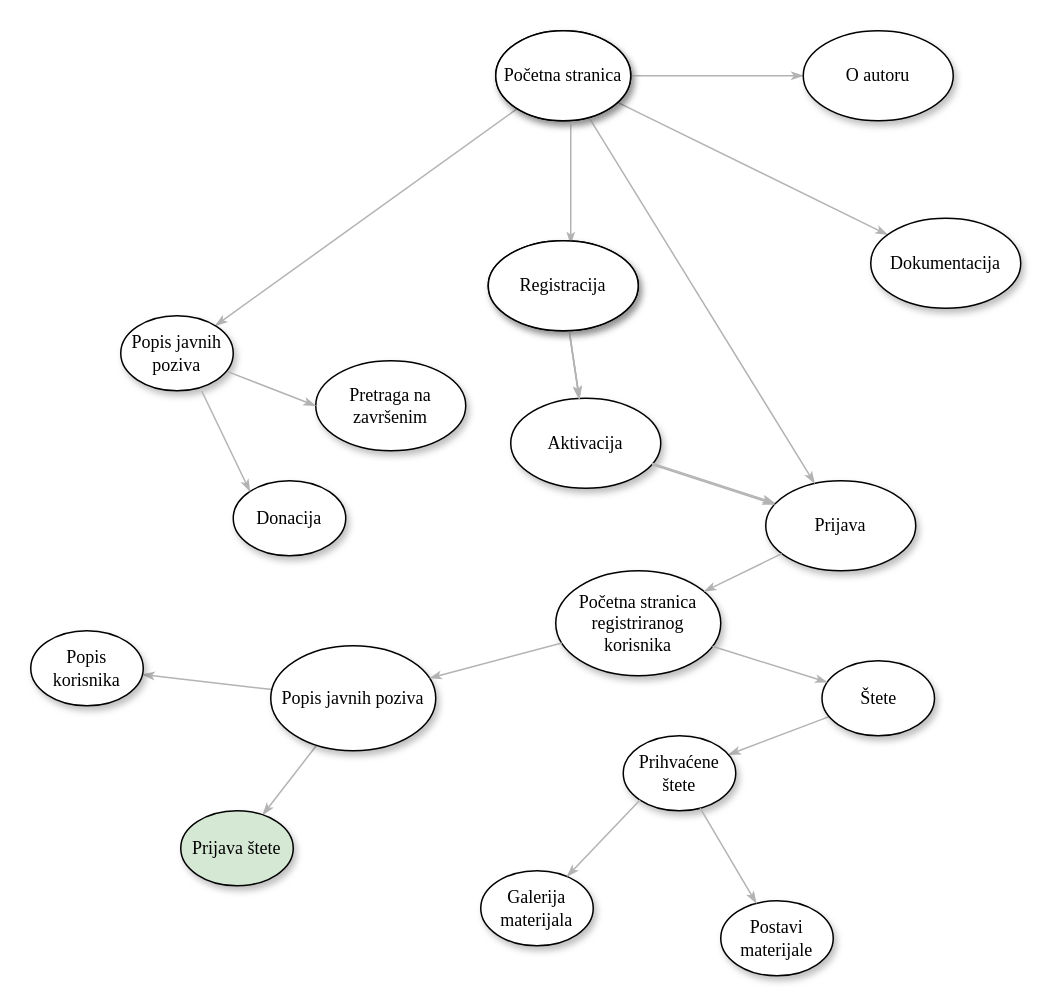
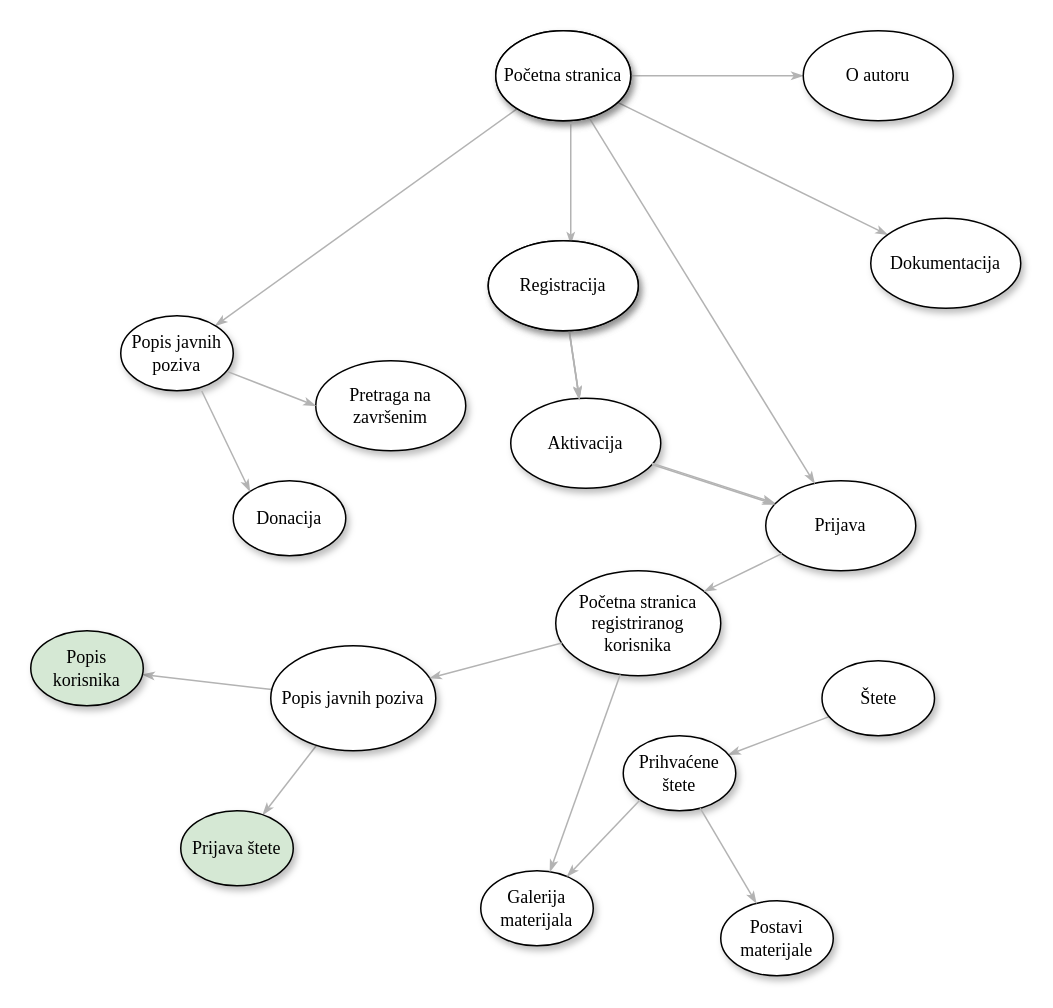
  <mxCell id="0" />
  <mxCell id="1" parent="0" />
  <mxCell id="2" value="" style="edgeStyle=none;rounded=1;html=1;labelBackgroundColor=none;startArrow=none;startFill=0;startSize=5;endArrow=classicThin;endFill=1;endSize=5;jettySize=auto;orthogonalLoop=1;strokeColor=#B3B3B3;strokeWidth=1;fontFamily=Verdana;fontSize=12" parent="1" source="34" target="8" edge="1"><mxGeometry relative="1" as="geometry"><mxPoint x="327.01" y="146.08" as="sourcePoint" /></mxGeometry></mxCell>
  <mxCell id="3" value="" style="edgeStyle=none;rounded=1;html=1;labelBackgroundColor=none;startArrow=none;startFill=0;startSize=5;endArrow=classicThin;endFill=1;endSize=5;jettySize=auto;orthogonalLoop=1;strokeColor=#B3B3B3;strokeWidth=1;fontFamily=Verdana;fontSize=12;" parent="1" source="4" target="5" edge="1"><mxGeometry relative="1" as="geometry"><mxPoint x="380.607" y="259.732" as="sourcePoint" /></mxGeometry></mxCell>
  <mxCell id="4" value="&lt;span&gt;Štete&lt;/span&gt;" style="ellipse;whiteSpace=wrap;html=1;rounded=0;shadow=1;comic=0;labelBackgroundColor=none;strokeWidth=1;fontFamily=Verdana;fontSize=12;align=center;" parent="1" vertex="1"><mxGeometry x="547.5" y="440" width="75" height="50" as="geometry" /></mxCell>
  <mxCell id="5" value="&lt;span&gt;Prihvaćene štete&lt;/span&gt;" style="ellipse;whiteSpace=wrap;html=1;rounded=0;shadow=1;comic=0;labelBackgroundColor=none;strokeWidth=1;fontFamily=Verdana;fontSize=12;align=center;" parent="1" vertex="1"><mxGeometry x="415" y="490" width="75" height="50" as="geometry" /></mxCell>
  <mxCell id="6" value="Postavi materijale" style="ellipse;whiteSpace=wrap;html=1;rounded=0;shadow=1;comic=0;labelBackgroundColor=none;strokeWidth=1;fontFamily=Verdana;fontSize=12;align=center;" parent="1" vertex="1"><mxGeometry x="480" y="600" width="75" height="50" as="geometry" /></mxCell>
  <mxCell id="7" value="" style="edgeStyle=none;rounded=1;html=1;labelBackgroundColor=none;startArrow=none;startFill=0;startSize=5;endArrow=classicThin;endFill=1;endSize=5;jettySize=auto;orthogonalLoop=1;strokeColor=#B3B3B3;strokeWidth=1;fontFamily=Verdana;fontSize=12" parent="1" source="39" target="11" edge="1"><mxGeometry relative="1" as="geometry"><mxPoint x="117.5" y="340" as="targetPoint" /></mxGeometry></mxCell>
  <mxCell id="8" value="Popis javnih poziva" style="ellipse;whiteSpace=wrap;html=1;rounded=0;shadow=1;comic=0;labelBackgroundColor=none;strokeWidth=1;fontFamily=Verdana;fontSize=12;align=center;" parent="1" vertex="1"><mxGeometry x="80" y="210" width="75" height="50" as="geometry" /></mxCell>
  <mxCell id="9" value="" style="edgeStyle=none;rounded=1;html=1;labelBackgroundColor=none;startArrow=none;startFill=0;startSize=5;endArrow=classicThin;endFill=1;endSize=5;jettySize=auto;orthogonalLoop=1;strokeColor=#B3B3B3;strokeWidth=1;fontFamily=Verdana;fontSize=12;" parent="1" source="39" target="10" edge="1"><mxGeometry relative="1" as="geometry" /></mxCell>
- <mxCell id="10" value="&lt;span&gt;Popis korisnika&lt;/span&gt;" style="ellipse;whiteSpace=wrap;html=1;rounded=0;shadow=1;comic=0;labelBackgroundColor=none;strokeWidth=1;fontFamily=Verdana;fontSize=12;align=center;" parent="1" vertex="1"><mxGeometry x="20" y="420" width="75" height="50" as="geometry" /></mxCell>
+ <mxCell id="10" value="&lt;span&gt;Popis korisnika&lt;/span&gt;" style="ellipse;whiteSpace=wrap;html=1;rounded=0;shadow=1;comic=0;labelBackgroundColor=none;strokeWidth=1;fontFamily=Verdana;fontSize=12;align=center;fillColor=#d5e8d4;" parent="1" vertex="1"><mxGeometry x="20" y="420" width="75" height="50" as="geometry" /></mxCell>
  <mxCell id="11" value="&lt;span&gt;Prijava štete&lt;/span&gt;" style="ellipse;whiteSpace=wrap;html=1;rounded=0;shadow=1;comic=0;labelBackgroundColor=none;strokeWidth=1;fontFamily=Verdana;fontSize=12;align=center;fillColor=#d5e8d4;" parent="1" vertex="1"><mxGeometry x="120" y="540" width="75" height="50" as="geometry" /></mxCell>
  <mxCell id="12" value="&lt;span&gt;Donacija&lt;/span&gt;" style="ellipse;whiteSpace=wrap;html=1;rounded=0;shadow=1;comic=0;labelBackgroundColor=none;strokeWidth=1;fontFamily=Verdana;fontSize=12;align=center;" parent="1" vertex="1"><mxGeometry x="155" y="320" width="75" height="50" as="geometry" /></mxCell>
  <mxCell id="13" value="" style="edgeStyle=none;rounded=1;html=1;labelBackgroundColor=none;startArrow=none;startFill=0;startSize=5;endArrow=classicThin;endFill=1;endSize=5;jettySize=auto;orthogonalLoop=1;strokeColor=#B3B3B3;strokeWidth=1;fontFamily=Verdana;fontSize=12;exitX=0.72;exitY=1.004;exitDx=0;exitDy=0;entryX=0;entryY=0;entryDx=0;entryDy=0;exitPerimeter=0;" parent="1" source="8" target="12" edge="1"><mxGeometry relative="1" as="geometry"><mxPoint x="154.31" y="265" as="sourcePoint" /><mxPoint x="154.31" y="345" as="targetPoint" /></mxGeometry></mxCell>
  <mxCell id="14" value="&lt;span&gt;Pretraga na završenim&lt;/span&gt;" style="ellipse;whiteSpace=wrap;html=1;rounded=0;shadow=1;comic=0;labelBackgroundColor=none;strokeWidth=1;fontFamily=Verdana;fontSize=12;align=center;" parent="1" vertex="1"><mxGeometry x="210" y="240" width="100" height="60" as="geometry" /></mxCell>
  <mxCell id="15" value="" style="edgeStyle=none;rounded=1;html=1;labelBackgroundColor=none;startArrow=none;startFill=0;startSize=5;endArrow=classicThin;endFill=1;endSize=5;jettySize=auto;orthogonalLoop=1;strokeColor=#B3B3B3;strokeWidth=1;fontFamily=Verdana;fontSize=12;exitX=0.95;exitY=0.745;exitDx=0;exitDy=0;entryX=0;entryY=0.5;entryDx=0;entryDy=0;exitPerimeter=0;" parent="1" source="8" target="14" edge="1"><mxGeometry relative="1" as="geometry"><mxPoint x="160" y="252.88" as="sourcePoint" /><mxPoint x="191.983" y="300.002" as="targetPoint" /></mxGeometry></mxCell>
  <mxCell id="16" value="" style="edgeStyle=none;rounded=1;html=1;labelBackgroundColor=none;startArrow=none;startFill=0;startSize=5;endArrow=classicThin;endFill=1;endSize=5;jettySize=auto;orthogonalLoop=1;strokeColor=#B3B3B3;strokeWidth=1;fontFamily=Verdana;fontSize=12;" parent="1" source="5" target="6" edge="1"><mxGeometry relative="1" as="geometry"><mxPoint x="416.038" y="269.598" as="sourcePoint" /><mxPoint x="458" y="441" as="targetPoint" /><Array as="points" /></mxGeometry></mxCell>
  <mxCell id="17" value="Galerija materijala" style="ellipse;whiteSpace=wrap;html=1;rounded=0;shadow=1;comic=0;labelBackgroundColor=none;strokeWidth=1;fontFamily=Verdana;fontSize=12;align=center;" parent="1" vertex="1"><mxGeometry x="320" y="580" width="75" height="50" as="geometry" /></mxCell>
  <mxCell id="18" value="" style="edgeStyle=none;rounded=1;html=1;labelBackgroundColor=none;startArrow=none;startFill=0;startSize=5;endArrow=classicThin;endFill=1;endSize=5;jettySize=auto;orthogonalLoop=1;strokeColor=#B3B3B3;strokeWidth=1;fontFamily=Verdana;fontSize=12;exitX=0;exitY=1;exitDx=0;exitDy=0;" parent="1" source="5" target="17" edge="1"><mxGeometry relative="1" as="geometry"><mxPoint x="402.5" y="372" as="sourcePoint" /><mxPoint x="379.175" y="413.9" as="targetPoint" /><Array as="points" /></mxGeometry></mxCell>
  <mxCell id="19" value="" style="edgeStyle=none;rounded=1;html=1;labelBackgroundColor=none;startArrow=none;startFill=0;startSize=5;endArrow=classicThin;endFill=1;endSize=5;jettySize=auto;orthogonalLoop=1;strokeColor=#B3B3B3;strokeWidth=1;fontFamily=Verdana;fontSize=12" parent="1" source="20" target="21" edge="1"><mxGeometry relative="1" as="geometry" /></mxCell>
  <mxCell id="20" value="Početna stranica" style="ellipse;whiteSpace=wrap;html=1;rounded=0;shadow=1;comic=0;labelBackgroundColor=none;strokeWidth=1;fontFamily=Verdana;fontSize=12;align=center;" parent="1" vertex="1"><mxGeometry x="330" width="90" height="60" as="geometry" y="20" /></mxCell>
  <mxCell id="21" value="&lt;span&gt;Dokumentacija&lt;/span&gt;" style="ellipse;whiteSpace=wrap;html=1;rounded=0;shadow=1;comic=0;labelBackgroundColor=none;strokeWidth=1;fontFamily=Verdana;fontSize=12;align=center;" parent="1" vertex="1"><mxGeometry x="580" y="145" width="100" height="60" as="geometry" /></mxCell>
  <mxCell id="22" value="" style="edgeStyle=none;rounded=1;html=1;labelBackgroundColor=none;startArrow=none;startFill=0;startSize=5;endArrow=classicThin;endFill=1;endSize=5;jettySize=auto;orthogonalLoop=1;strokeColor=#B3B3B3;strokeWidth=1;fontFamily=Verdana;fontSize=12" parent="1" source="20" target="23" edge="1"><mxGeometry relative="1" as="geometry"><mxPoint x="440.002" y="-34.806" as="sourcePoint" /></mxGeometry></mxCell>
  <mxCell id="23" value="&lt;span&gt;O autoru&lt;br&gt;&lt;/span&gt;" style="ellipse;whiteSpace=wrap;html=1;rounded=0;shadow=1;comic=0;labelBackgroundColor=none;strokeWidth=1;fontFamily=Verdana;fontSize=12;align=center;" parent="1" vertex="1"><mxGeometry x="535" width="100" height="60" as="geometry" y="20" /></mxCell>
  <mxCell id="24" value="&lt;span&gt;Prijava&lt;/span&gt;" style="ellipse;whiteSpace=wrap;html=1;rounded=0;shadow=1;comic=0;labelBackgroundColor=none;strokeWidth=1;fontFamily=Verdana;fontSize=12;align=center;" parent="1" vertex="1"><mxGeometry x="510" y="320" width="100" height="60" as="geometry" /></mxCell>
  <mxCell id="25" value="" style="edgeStyle=none;rounded=1;html=1;labelBackgroundColor=none;startArrow=none;startFill=0;startSize=5;endArrow=classicThin;endFill=1;endSize=5;jettySize=auto;orthogonalLoop=1;strokeColor=#B3B3B3;strokeWidth=1;fontFamily=Verdana;fontSize=12" parent="1" source="20" target="24" edge="1"><mxGeometry relative="1" as="geometry"><mxPoint x="380" y="91.549" as="sourcePoint" /><mxPoint x="554.297" y="159.997" as="targetPoint" /></mxGeometry></mxCell>
  <mxCell id="26" value="&lt;span&gt;Registracija&lt;/span&gt;" style="ellipse;whiteSpace=wrap;html=1;rounded=0;shadow=1;comic=0;labelBackgroundColor=none;strokeWidth=1;fontFamily=Verdana;fontSize=12;align=center;" parent="1" vertex="1"><mxGeometry x="325" y="160" width="100" height="60" as="geometry" /></mxCell>
  <mxCell id="27" value="Aktivacija" style="ellipse;whiteSpace=wrap;html=1;rounded=0;shadow=1;comic=0;labelBackgroundColor=none;strokeWidth=1;fontFamily=Verdana;fontSize=12;align=center;" parent="1" vertex="1"><mxGeometry x="340" y="265" width="100" height="60" as="geometry" /></mxCell>
  <mxCell id="28" value="" style="edgeStyle=none;rounded=1;html=1;labelBackgroundColor=none;startArrow=none;startFill=0;startSize=5;endArrow=classicThin;endFill=1;endSize=5;jettySize=auto;orthogonalLoop=1;strokeColor=#B3B3B3;strokeWidth=1;fontFamily=Verdana;fontSize=12" parent="1" source="26" target="27" edge="1"><mxGeometry relative="1" as="geometry"><mxPoint x="580" y="275" as="sourcePoint" /><mxPoint x="580" y="405" as="targetPoint" /></mxGeometry></mxCell>
  <mxCell id="29" value="" style="edgeStyle=none;rounded=1;html=1;labelBackgroundColor=none;startArrow=none;startFill=0;startSize=5;endArrow=classicThin;endFill=1;endSize=5;jettySize=auto;orthogonalLoop=1;strokeColor=#B3B3B3;strokeWidth=1;fontFamily=Verdana;fontSize=12" parent="1" source="27" target="24" edge="1"><mxGeometry relative="1" as="geometry"><mxPoint x="400.651" y="278.492" as="sourcePoint" /><mxPoint x="424.331" y="321.511" as="targetPoint" /></mxGeometry></mxCell>
  <mxCell id="30" value="" style="edgeStyle=none;rounded=1;html=1;labelBackgroundColor=none;startArrow=none;startFill=0;startSize=5;endArrow=classicThin;endFill=1;endSize=5;jettySize=auto;orthogonalLoop=1;strokeColor=#B3B3B3;strokeWidth=1;fontFamily=Verdana;fontSize=12" parent="1" edge="1"><mxGeometry relative="1" as="geometry"><mxPoint x="380" y="82.25" as="sourcePoint" /><mxPoint x="380" y="162.25" as="targetPoint" /></mxGeometry></mxCell>
  <mxCell id="31" value="" style="edgeStyle=none;rounded=1;html=1;labelBackgroundColor=none;startArrow=none;startFill=0;startSize=5;endArrow=classicThin;endFill=1;endSize=5;jettySize=auto;orthogonalLoop=1;strokeColor=#B3B3B3;strokeWidth=1;fontFamily=Verdana;fontSize=12" parent="1" edge="1"><mxGeometry relative="1" as="geometry"><mxPoint x="378.987" y="220.794" as="sourcePoint" /><mxPoint x="385.73" y="266" as="targetPoint" /></mxGeometry></mxCell>
  <mxCell id="32" value="" style="edgeStyle=none;rounded=1;html=1;labelBackgroundColor=none;startArrow=none;startFill=0;startSize=5;endArrow=classicThin;endFill=1;endSize=5;jettySize=auto;orthogonalLoop=1;strokeColor=#B3B3B3;strokeWidth=1;fontFamily=Verdana;fontSize=12" parent="1" edge="1"><mxGeometry relative="1" as="geometry"><mxPoint x="378.987" y="219.904" as="sourcePoint" /><mxPoint x="385.73" y="265.11" as="targetPoint" /></mxGeometry></mxCell>
  <mxCell id="33" value="" style="edgeStyle=none;rounded=1;html=1;labelBackgroundColor=none;startArrow=none;startFill=0;startSize=5;endArrow=classicThin;endFill=1;endSize=5;jettySize=auto;orthogonalLoop=1;strokeColor=#B3B3B3;strokeWidth=1;fontFamily=Verdana;fontSize=12" parent="1" edge="1"><mxGeometry relative="1" as="geometry"><mxPoint x="434.118" y="308.228" as="sourcePoint" /><mxPoint x="515.99" y="334.872" as="targetPoint" /></mxGeometry></mxCell>
  <mxCell id="34" value="Početna stranica" style="ellipse;whiteSpace=wrap;html=1;rounded=0;shadow=1;comic=0;labelBackgroundColor=none;strokeWidth=1;fontFamily=Verdana;fontSize=12;align=center;" parent="1" vertex="1"><mxGeometry x="330" width="90" height="60" as="geometry" y="20" /></mxCell>
  <mxCell id="35" value="&lt;span&gt;Registracija&lt;/span&gt;" style="ellipse;whiteSpace=wrap;html=1;rounded=0;shadow=1;comic=0;labelBackgroundColor=none;strokeWidth=1;fontFamily=Verdana;fontSize=12;align=center;" parent="1" vertex="1"><mxGeometry x="325" y="160" width="100" height="60" as="geometry" /></mxCell>
  <mxCell id="36" value="&lt;span&gt;Početna stranica registriranog korisnika&lt;/span&gt;" style="ellipse;whiteSpace=wrap;html=1;rounded=0;shadow=1;comic=0;labelBackgroundColor=none;strokeWidth=1;fontFamily=Verdana;fontSize=12;align=center;" parent="1" vertex="1"><mxGeometry x="370" y="380" width="110" height="70" as="geometry" /></mxCell>
  <mxCell id="37" value="" style="edgeStyle=none;rounded=1;html=1;labelBackgroundColor=none;startArrow=none;startFill=0;startSize=5;endArrow=classicThin;endFill=1;endSize=5;jettySize=auto;orthogonalLoop=1;strokeColor=#B3B3B3;strokeWidth=1;fontFamily=Verdana;fontSize=12;" parent="1" source="24" target="36" edge="1"><mxGeometry relative="1" as="geometry"><mxPoint x="562.289" y="487.225" as="sourcePoint" /><mxPoint x="495.105" y="512.65" as="targetPoint" /></mxGeometry></mxCell>
- <mxCell id="38" value="" style="edgeStyle=none;rounded=1;html=1;labelBackgroundColor=none;startArrow=none;startFill=0;startSize=5;endArrow=classicThin;endFill=1;endSize=5;jettySize=auto;orthogonalLoop=1;strokeColor=#B3B3B3;strokeWidth=1;fontFamily=Verdana;fontSize=12;" parent="1" source="36" target="4" edge="1"><mxGeometry relative="1" as="geometry"><mxPoint x="572.289" y="497.225" as="sourcePoint" /><mxPoint x="505.105" y="522.65" as="targetPoint" /></mxGeometry></mxCell>
+ <mxCell id="38" value="" style="edgeStyle=none;rounded=1;html=1;labelBackgroundColor=none;startArrow=none;startFill=0;startSize=5;endArrow=classicThin;endFill=1;endSize=5;jettySize=auto;orthogonalLoop=1;strokeColor=#B3B3B3;strokeWidth=1;fontFamily=Verdana;fontSize=12;" parent="1" source="36" target="17" edge="1"><mxGeometry relative="1" as="geometry"><mxPoint x="572.289" y="497.225" as="sourcePoint" /><mxPoint x="505.105" y="522.65" as="targetPoint" /></mxGeometry></mxCell>
  <mxCell id="39" value="Popis javnih poziva" style="ellipse;whiteSpace=wrap;html=1;rounded=0;shadow=1;comic=0;labelBackgroundColor=none;strokeWidth=1;fontFamily=Verdana;fontSize=12;align=center;" vertex="1" parent="1"><mxGeometry x="180" y="430" width="110" height="70" as="geometry" /></mxCell>
  <mxCell id="40" value="" style="edgeStyle=none;rounded=1;html=1;labelBackgroundColor=none;startArrow=none;startFill=0;startSize=5;endArrow=classicThin;endFill=1;endSize=5;jettySize=auto;orthogonalLoop=1;strokeColor=#B3B3B3;strokeWidth=1;fontFamily=Verdana;fontSize=12;" edge="1" parent="1" source="36" target="39"><mxGeometry relative="1" as="geometry"><mxPoint x="310.003" y="400.128" as="sourcePoint" /><mxPoint x="223.739" y="390" as="targetPoint" /></mxGeometry></mxCell>
